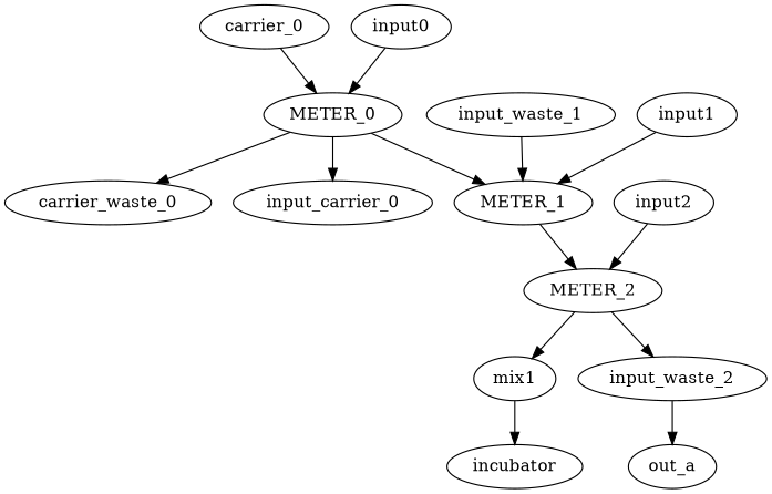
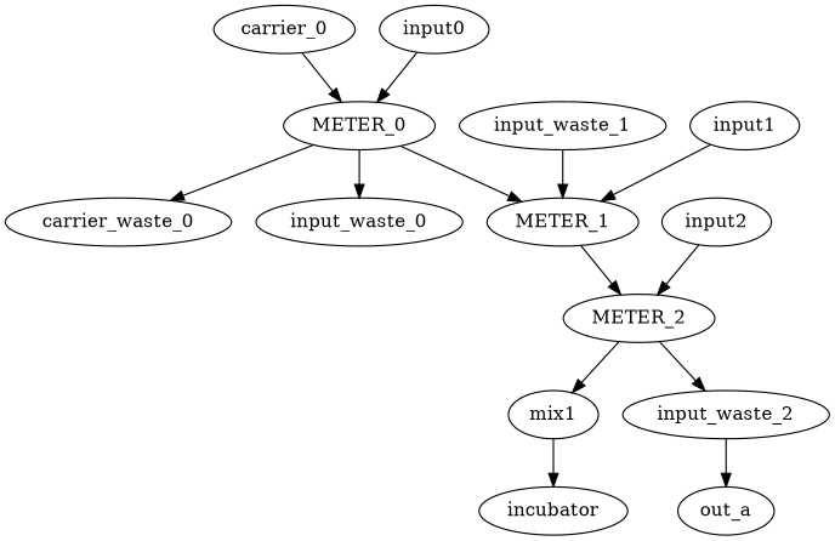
  strict digraph {
    carrier_0
    METER_0
    carrier_waste_0
-   input_waste_0 [label=input_carrier_0]
+   input_waste_0
    METER_1
    METER_2
    input_waste_1
    mix1
    input_waste_2
    input0
    incubator
    out_a
    input1
    input2
    carrier_0 -> METER_0
    METER_0 -> carrier_waste_0
    METER_0 -> input_waste_0
    METER_0 -> METER_1
    METER_1 -> METER_2
    METER_2 -> mix1
    METER_2 -> input_waste_2
    input_waste_1 -> METER_1
    mix1 -> incubator
    input_waste_2 -> out_a
    input0 -> METER_0
    input1 -> METER_1
    input2 -> METER_2
  }
